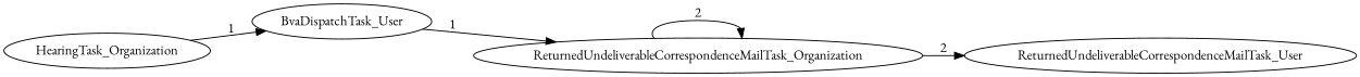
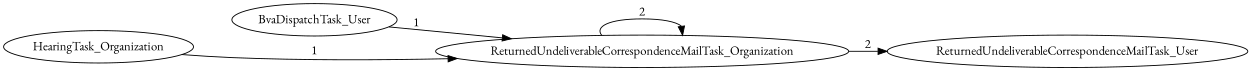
  digraph {
    fontname="EB Garamond"
    rankdir=LR
    node [fontname="EB Garamond"]
    edge [fontname="EB Garamond"]
    BvaDispatchTask_User
    ReturnedUndeliverableCorrespondenceMailTask_Organization
    ReturnedUndeliverableCorrespondenceMailTask_User
    HearingTask_Organization
    BvaDispatchTask_User -> ReturnedUndeliverableCorrespondenceMailTask_Organization [label=1]
    ReturnedUndeliverableCorrespondenceMailTask_Organization -> ReturnedUndeliverableCorrespondenceMailTask_Organization [label=2]
    ReturnedUndeliverableCorrespondenceMailTask_Organization -> ReturnedUndeliverableCorrespondenceMailTask_User [label=2]
-   HearingTask_Organization -> BvaDispatchTask_User [label=1]
+   HearingTask_Organization -> ReturnedUndeliverableCorrespondenceMailTask_Organization [label=1]
  }
